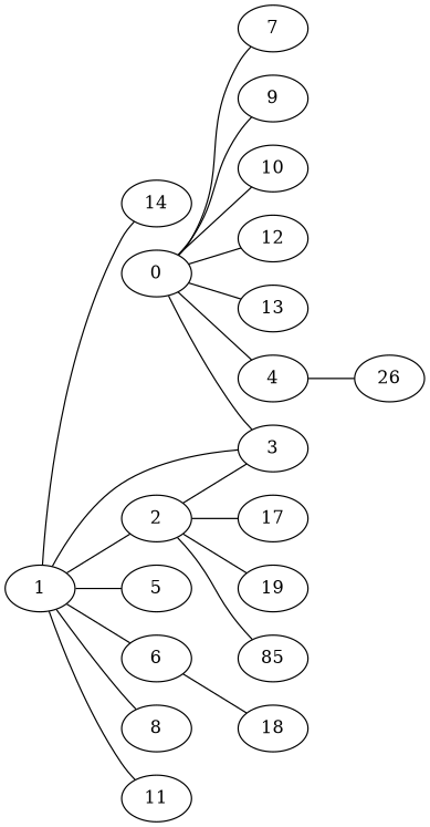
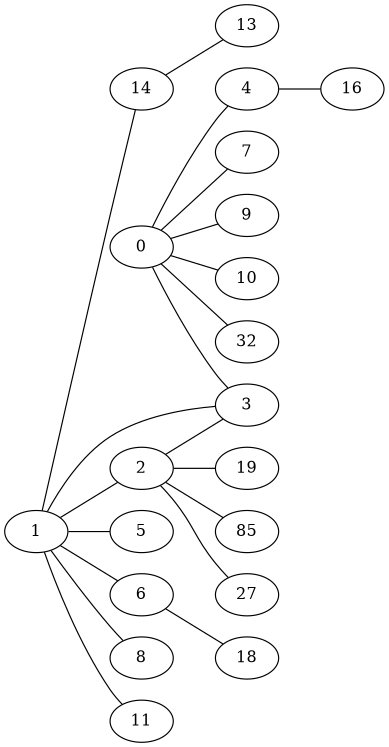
  graph {
    rankdir=LR
    0
    3
    4
    7
    9
    10
-   12
+   12 [label=32]
    13
-   16 [label=26]
+   16
    1
    2
    5
    6
    8
    11
    14
    n17 [label=85]
-   17
+   17 [label=27]
    19
    18
    0 -- 3
    0 -- 4
    0 -- 7
    0 -- 9
    0 -- 10
    0 -- 12
-   0 -- 13
+   14 -- 13
    4 -- 16
    1 -- 3
    1 -- 2
    1 -- 5
    1 -- 6
    1 -- 8
    1 -- 11
    1 -- 14
    2 -- 3
    2 -- n17
    2 -- 17
    2 -- 19
    6 -- 18
  }
